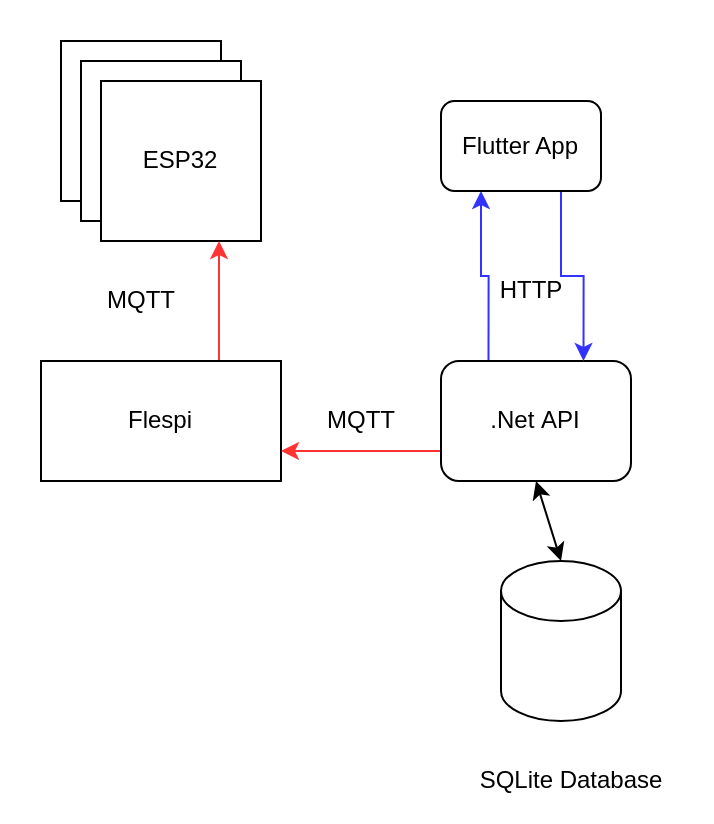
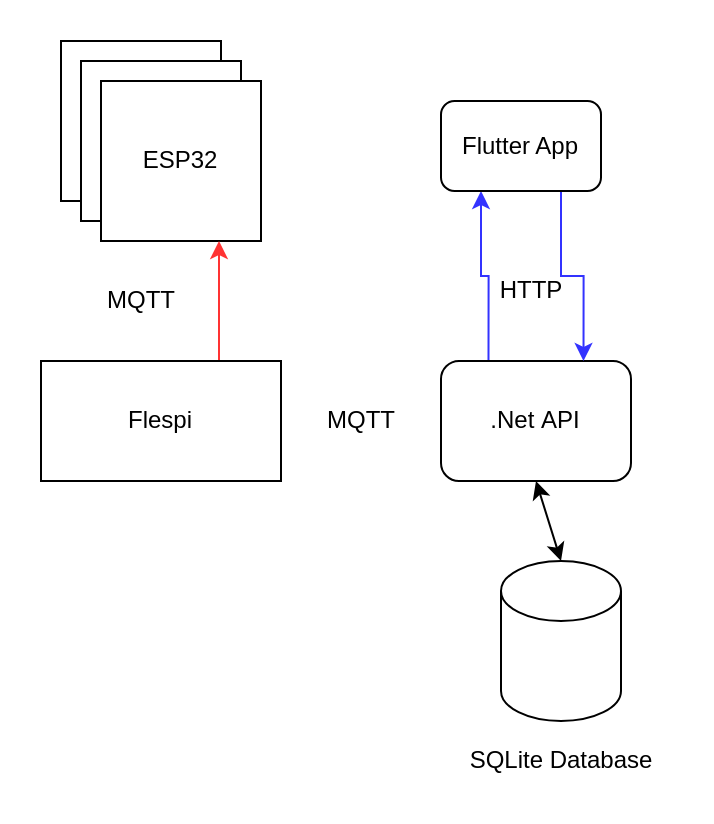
  <mxCell id="0" />
  <mxCell id="1" parent="0" />
  <mxCell id="2" value="" style="whiteSpace=wrap;html=1;aspect=fixed;" vertex="1" parent="1"><mxGeometry x="30" y="20" width="80" height="80" as="geometry" /></mxCell>
  <mxCell id="3" value="" style="whiteSpace=wrap;html=1;aspect=fixed;" vertex="1" parent="1"><mxGeometry x="40" y="30" width="80" height="80" as="geometry" /></mxCell>
  <mxCell id="4" value="ESP32" style="whiteSpace=wrap;html=1;aspect=fixed;" vertex="1" parent="1"><mxGeometry x="50" y="40" width="80" height="80" as="geometry" /></mxCell>
  <mxCell id="5" style="edgeStyle=orthogonalEdgeStyle;rounded=0;orthogonalLoop=1;jettySize=auto;html=1;exitX=0.75;exitY=0;exitDx=0;exitDy=0;entryX=0.75;entryY=1;entryDx=0;entryDy=0;strokeColor=#FF3333;" edge="1" parent="1"><mxGeometry relative="1" as="geometry"><mxPoint x="109" y="180" as="sourcePoint" /><mxPoint x="109" y="120" as="targetPoint" /></mxGeometry></mxCell>
  <mxCell id="6" value="Flespi" style="rounded=0;whiteSpace=wrap;html=1;" vertex="1" parent="1"><mxGeometry x="20" y="180" width="120" height="60" as="geometry" /></mxCell>
- <mxCell id="7" style="edgeStyle=orthogonalEdgeStyle;rounded=0;orthogonalLoop=1;jettySize=auto;html=1;exitX=0;exitY=0.75;exitDx=0;exitDy=0;entryX=1;entryY=0.75;entryDx=0;entryDy=0;strokeColor=#FF3333;" edge="1" parent="1" source="9" target="6"><mxGeometry relative="1" as="geometry" /></mxCell>
  <mxCell id="8" style="edgeStyle=orthogonalEdgeStyle;rounded=0;orthogonalLoop=1;jettySize=auto;html=1;exitX=0.25;exitY=0;exitDx=0;exitDy=0;entryX=0.25;entryY=1;entryDx=0;entryDy=0;strokeColor=#3333FF;" edge="1" parent="1" source="9" target="11"><mxGeometry relative="1" as="geometry" /></mxCell>
  <mxCell id="9" value=".Net&amp;nbsp;API" style="rounded=1;whiteSpace=wrap;html=1;" vertex="1" parent="1"><mxGeometry x="220" y="180" width="95" height="60" as="geometry" /></mxCell>
  <mxCell id="10" style="edgeStyle=orthogonalEdgeStyle;rounded=0;orthogonalLoop=1;jettySize=auto;html=1;exitX=0.75;exitY=1;exitDx=0;exitDy=0;entryX=0.75;entryY=0;entryDx=0;entryDy=0;strokeColor=#3333FF;" edge="1" parent="1" source="11" target="9"><mxGeometry relative="1" as="geometry" /></mxCell>
  <mxCell id="11" value="Flutter App" style="rounded=1;whiteSpace=wrap;html=1;" vertex="1" parent="1"><mxGeometry x="220" y="50" width="80" height="45" as="geometry" /></mxCell>
  <mxCell id="12" value="" style="shape=cylinder3;whiteSpace=wrap;html=1;boundedLbl=1;backgroundOutline=1;size=15;" vertex="1" parent="1"><mxGeometry x="250" y="280" width="60" height="80" as="geometry" /></mxCell>
- <mxCell id="13" value="SQLite Database" style="text;html=1;align=center;verticalAlign=middle;resizable=0;points=[];autosize=1;strokeColor=none;fillColor=none;" vertex="1" parent="1"><mxGeometry x="230" y="380" width="110" height="20" as="geometry" /></mxCell>
+ <mxCell id="13" value="SQLite Database" style="text;html=1;align=center;verticalAlign=middle;resizable=0;points=[];autosize=1;strokeColor=none;fillColor=none;" vertex="1" parent="1"><mxGeometry x="225" y="370" width="110" height="20" as="geometry" /></mxCell>
  <mxCell id="14" value="" style="endArrow=classic;startArrow=classic;html=1;rounded=0;entryX=0.5;entryY=1;entryDx=0;entryDy=0;exitX=0.5;exitY=0;exitDx=0;exitDy=0;exitPerimeter=0;" edge="1" parent="1" source="12" target="9"><mxGeometry width="50" height="50" relative="1" as="geometry"><mxPoint x="150" y="330" as="sourcePoint" /><mxPoint x="200" y="280" as="targetPoint" /></mxGeometry></mxCell>
  <mxCell id="15" value="MQTT" style="text;html=1;align=center;verticalAlign=middle;resizable=0;points=[];autosize=1;strokeColor=none;fillColor=none;" vertex="1" parent="1"><mxGeometry x="45" y="140" width="50" height="20" as="geometry" /></mxCell>
  <mxCell id="16" value="&amp;nbsp; &amp;nbsp;MQTT" style="text;html=1;align=center;verticalAlign=middle;resizable=0;points=[];autosize=1;strokeColor=none;fillColor=none;" vertex="1" parent="1"><mxGeometry x="145" y="200" width="60" height="20" as="geometry" /></mxCell>
  <mxCell id="17" value="&amp;nbsp; &amp;nbsp;HTTP" style="text;html=1;align=center;verticalAlign=middle;resizable=0;points=[];autosize=1;strokeColor=none;fillColor=none;" vertex="1" parent="1"><mxGeometry x="230" y="135" width="60" height="20" as="geometry" /></mxCell>
